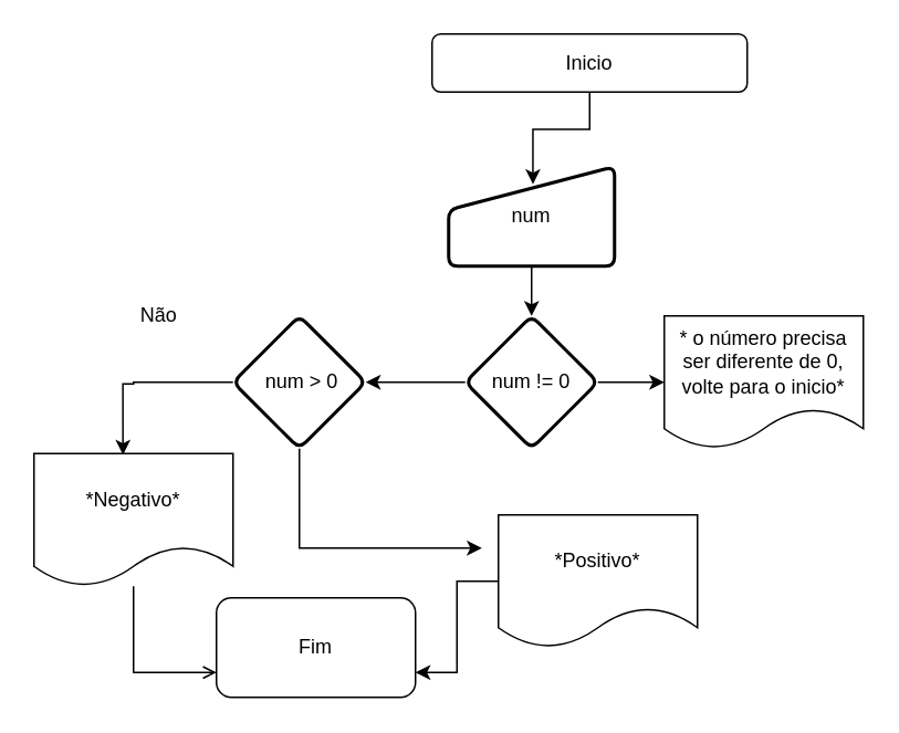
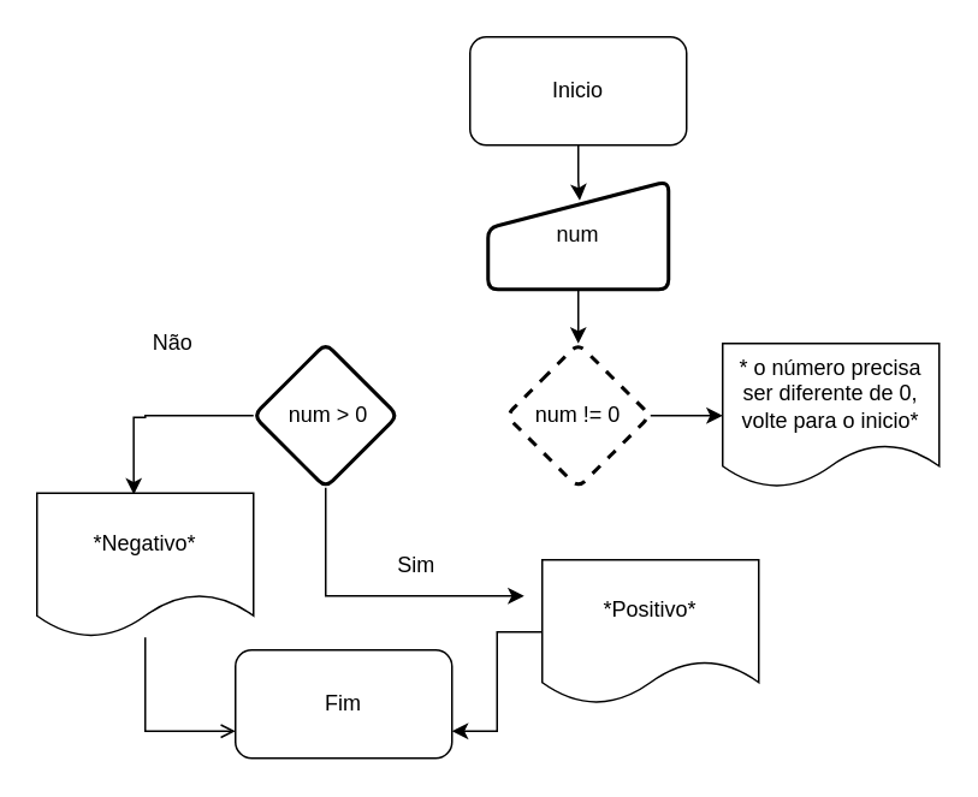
  <mxCell id="0" />
  <mxCell id="1" parent="0" />
  <mxCell id="2" style="edgeStyle=orthogonalEdgeStyle;rounded=0;orthogonalLoop=1;jettySize=auto;html=1;entryX=0.508;entryY=0.177;entryDx=0;entryDy=0;entryPerimeter=0;" edge="1" parent="1" source="3" target="5"><mxGeometry relative="1" as="geometry"><mxPoint x="320" y="140" as="targetPoint" /></mxGeometry></mxCell>
- <mxCell id="3" value="Inicio" style="rounded=1;whiteSpace=wrap;html=1;" vertex="1" parent="1"><mxGeometry x="260" y="20" width="190" height="35" as="geometry" /></mxCell>
+ <mxCell id="3" value="Inicio" style="rounded=1;whiteSpace=wrap;html=1;" vertex="1" parent="1"><mxGeometry x="260" y="20" width="120" height="60" as="geometry" /></mxCell>
  <mxCell id="4" value="" style="edgeStyle=orthogonalEdgeStyle;rounded=0;orthogonalLoop=1;jettySize=auto;html=1;" edge="1" parent="1" source="5" target="8"><mxGeometry relative="1" as="geometry" /></mxCell>
  <mxCell id="5" value="num" style="html=1;strokeWidth=2;shape=manualInput;whiteSpace=wrap;rounded=1;size=26;arcSize=11;" vertex="1" parent="1"><mxGeometry x="270" y="100" width="100" height="60" as="geometry" /></mxCell>
- <mxCell id="6" value="" style="edgeStyle=orthogonalEdgeStyle;rounded=0;orthogonalLoop=1;jettySize=auto;html=1;" edge="1" parent="1" source="8" target="11"><mxGeometry relative="1" as="geometry" /></mxCell>
  <mxCell id="7" style="edgeStyle=orthogonalEdgeStyle;rounded=0;orthogonalLoop=1;jettySize=auto;html=1;entryX=0;entryY=0.5;entryDx=0;entryDy=0;" edge="1" parent="1" source="8" target="16"><mxGeometry relative="1" as="geometry" /></mxCell>
- <mxCell id="8" value="num != 0" style="rhombus;whiteSpace=wrap;html=1;strokeWidth=2;rounded=1;arcSize=11;" vertex="1" parent="1"><mxGeometry x="280" y="190" width="80" height="80" as="geometry" /></mxCell>
+ <mxCell id="8" value="num != 0" style="rhombus;whiteSpace=wrap;html=1;strokeWidth=2;rounded=1;arcSize=11;dashed=1;" vertex="1" parent="1"><mxGeometry x="280" y="190" width="80" height="80" as="geometry" /></mxCell>
  <mxCell id="9" style="edgeStyle=orthogonalEdgeStyle;rounded=0;orthogonalLoop=1;jettySize=auto;html=1;" edge="1" parent="1" source="11"><mxGeometry relative="1" as="geometry"><mxPoint x="290" y="330" as="targetPoint" /><Array as="points"><mxPoint x="180" y="330" /></Array></mxGeometry></mxCell>
  <mxCell id="10" style="edgeStyle=orthogonalEdgeStyle;rounded=0;orthogonalLoop=1;jettySize=auto;html=1;entryX=0.447;entryY=0.01;entryDx=0;entryDy=0;entryPerimeter=0;" edge="1" parent="1" source="11" target="13"><mxGeometry relative="1" as="geometry"><mxPoint x="70" y="230" as="targetPoint" /><Array as="points"><mxPoint x="80" y="230" /><mxPoint x="80" y="231" /><mxPoint x="74" y="231" /></Array></mxGeometry></mxCell>
  <mxCell id="11" value="&amp;nbsp;num &amp;gt; 0" style="rhombus;whiteSpace=wrap;html=1;strokeWidth=2;rounded=1;arcSize=11;" vertex="1" parent="1"><mxGeometry x="140" y="190" width="80" height="80" as="geometry" /></mxCell>
  <mxCell id="12" style="edgeStyle=orthogonalEdgeStyle;rounded=0;orthogonalLoop=1;jettySize=auto;html=1;entryX=0;entryY=0.75;entryDx=0;entryDy=0;endArrow=open;" edge="1" parent="1" source="13" target="19"><mxGeometry relative="1" as="geometry" /></mxCell>
  <mxCell id="13" value="*Negativo*" style="shape=document;whiteSpace=wrap;html=1;boundedLbl=1;" vertex="1" parent="1"><mxGeometry x="20" y="273" width="120" height="80" as="geometry" /></mxCell>
  <mxCell id="14" style="edgeStyle=orthogonalEdgeStyle;rounded=0;orthogonalLoop=1;jettySize=auto;html=1;entryX=1;entryY=0.75;entryDx=0;entryDy=0;" edge="1" parent="1" source="15" target="19"><mxGeometry relative="1" as="geometry" /></mxCell>
  <mxCell id="15" value="*Positivo*" style="shape=document;whiteSpace=wrap;html=1;boundedLbl=1;" vertex="1" parent="1"><mxGeometry x="300" y="310" width="120" height="80" as="geometry" /></mxCell>
  <mxCell id="16" value="* o número precisa ser diferente de 0, volte para o inicio*" style="shape=document;whiteSpace=wrap;html=1;boundedLbl=1;" vertex="1" parent="1"><mxGeometry x="400" y="190" width="120" height="80" as="geometry" /></mxCell>
+ <mxCell id="17" value="Sim" style="text;html=1;align=center;verticalAlign=middle;resizable=0;points=[];autosize=1;strokeColor=none;fillColor=none;" vertex="1" parent="1"><mxGeometry x="210" y="298" width="40" height="30" as="geometry" /></mxCell>
  <mxCell id="18" value="Não" style="text;html=1;align=center;verticalAlign=middle;resizable=0;points=[];autosize=1;strokeColor=none;fillColor=none;" vertex="1" parent="1"><mxGeometry x="70" y="175" width="50" height="30" as="geometry" /></mxCell>
  <mxCell id="19" value="Fim" style="rounded=1;whiteSpace=wrap;html=1;" vertex="1" parent="1"><mxGeometry x="130" y="360" width="120" height="60" as="geometry" /></mxCell>
